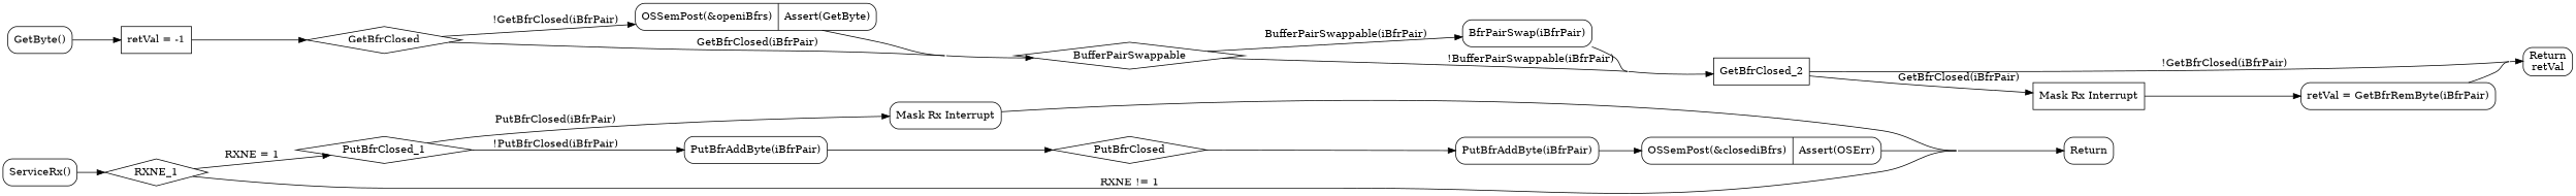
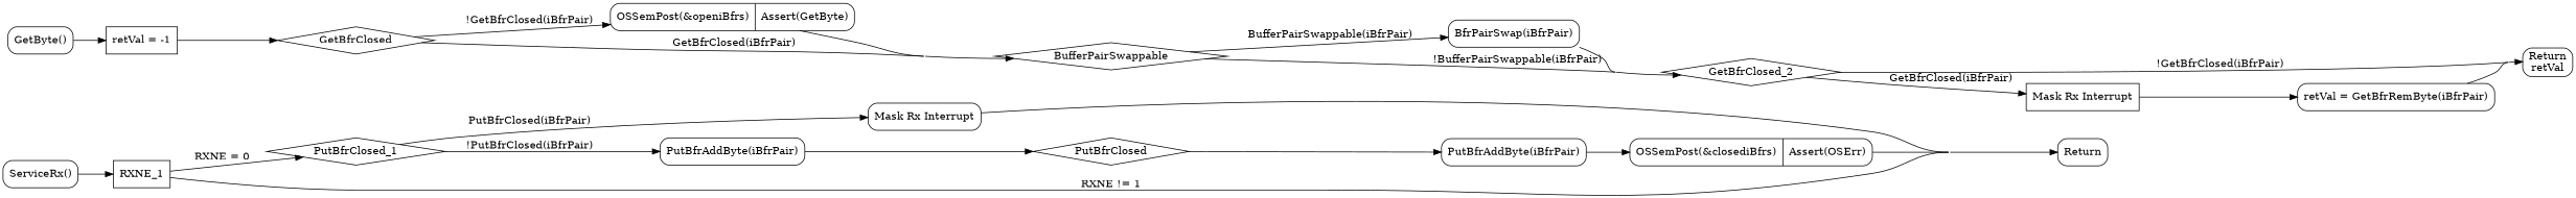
  digraph {
    concentrate=true
    rankdir=LR
    node [shape=box style=rounded]
    n1 [label="ServiceRx()"]
-   RXNE_1 [shape=diamond style=""]
+   RXNE_1 [style=""]
    PutBfrClosed_1 [shape=diamond style=""]
    n4 [label=Return]
    n5 [label="Mask Rx Interrupt"]
    n6 [label="PutBfrAddByte(iBfrPair)"]
    PutBfrClosed [shape=diamond style=""]
    n8 [label="PutBfrAddByte(iBfrPair)"]
    n9 [label="{OSSemPost(&closediBfrs)|Assert(OSErr)}" shape=record]
    n10 [label="GetByte()"]
    n11 [label="retVal = -1" style=""]
    GetBfrClosed [shape=diamond style=""]
    n13 [label="{OSSemPost(&openiBfrs)|Assert(GetByte)}" shape=record]
    BufferPairSwappable [shape=diamond style=""]
    n15 [label="BfrPairSwap(iBfrPair)"]
-   GetBfrClosed_2 [style=""]
+   GetBfrClosed_2 [shape=diamond style=""]
    n17 [label="Return\nretVal"]
    n18 [label="Mask Rx Interrupt" style=""]
    n19 [label="retVal = GetBfrRemByte(iBfrPair)"]
    n1 -> RXNE_1
-   RXNE_1 -> PutBfrClosed_1 [label=" RXNE = 1 "]
+   RXNE_1 -> PutBfrClosed_1 [label=" RXNE = 0 "]
    RXNE_1 -> n4 [label=" RXNE != 1 "]
    PutBfrClosed_1 -> n5 [label="  PutBfrClosed(iBfrPair) "]
    PutBfrClosed_1 -> n6 [label="  !PutBfrClosed(iBfrPair) "]
    n5 -> n4
    n6 -> PutBfrClosed
    PutBfrClosed -> n8
    n8 -> n9
    n9 -> n4
    n10 -> n11
    n11 -> GetBfrClosed
    GetBfrClosed -> n13 [label="  !GetBfrClosed(iBfrPair) "]
    GetBfrClosed -> BufferPairSwappable [label="  GetBfrClosed(iBfrPair) "]
    n13 -> BufferPairSwappable
    BufferPairSwappable -> n15 [label="  BufferPairSwappable(iBfrPair)"]
    BufferPairSwappable -> GetBfrClosed_2 [label="  !BufferPairSwappable(iBfrPair)"]
    n15 -> GetBfrClosed_2
    GetBfrClosed_2 -> n17 [label=" !GetBfrClosed(iBfrPair)"]
    GetBfrClosed_2 -> n18 [label=" GetBfrClosed(iBfrPair)"]
    n18 -> n19
    n19 -> n17
  }
